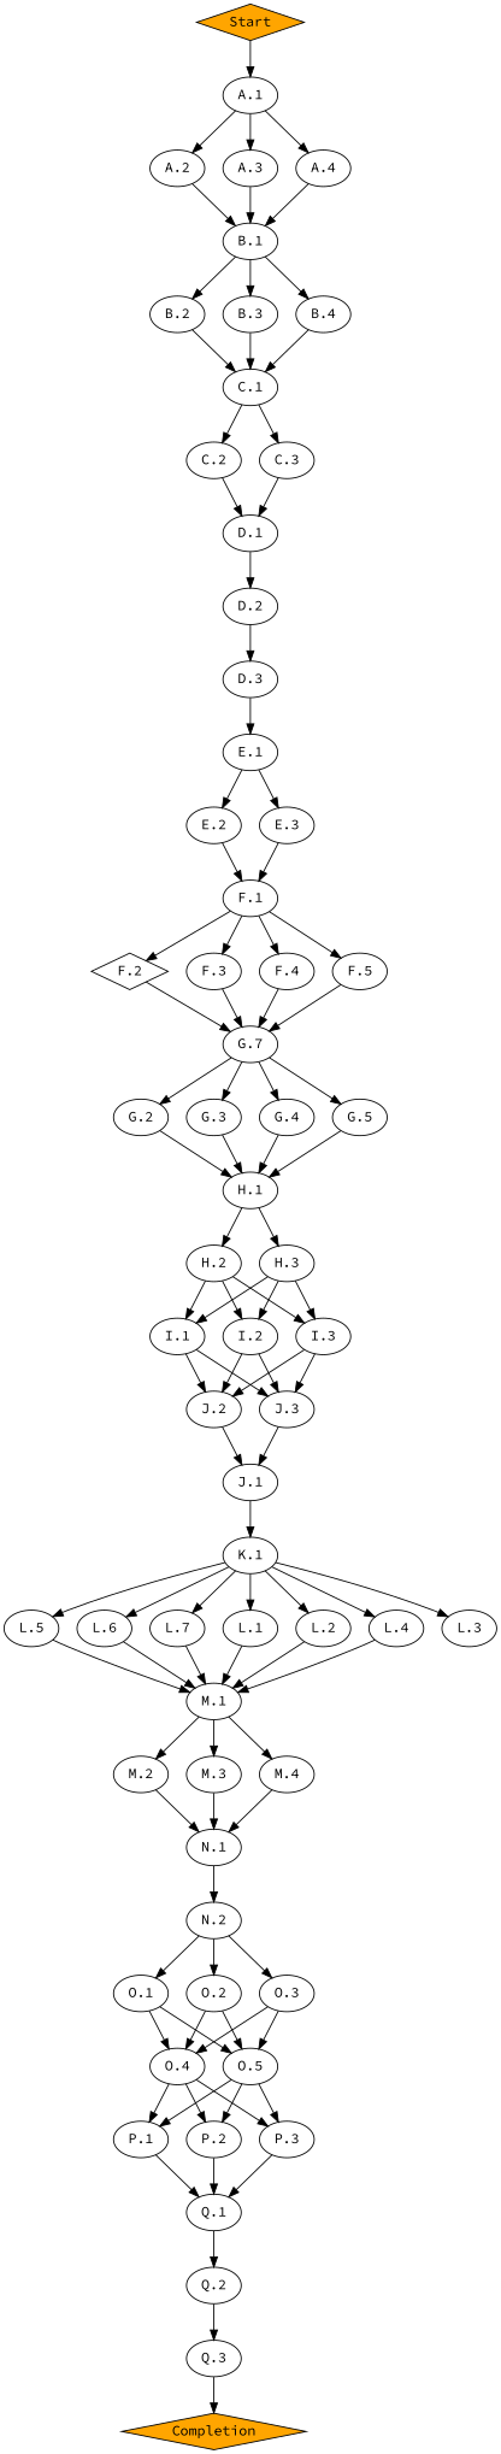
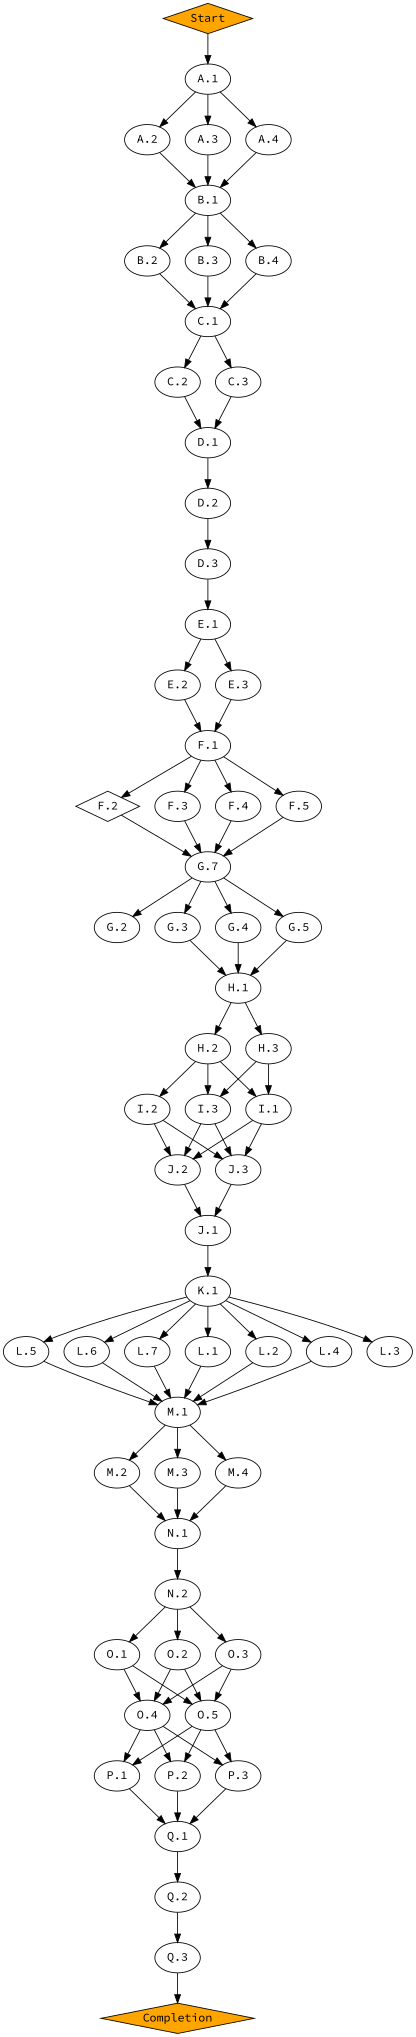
  digraph {
    fontname="Source Code Pro"
    node [fontname="Source Code Pro"]
    edge [fontname="Source Code Pro"]
    n1 [fillcolor=orange label=Start shape=diamond style=filled]
    n2 [label="A.1"]
    n3 [label="A.2"]
    n4 [label="A.3"]
    n5 [label="A.4"]
    n6 [label="B.1"]
    n7 [label="B.2"]
    n8 [label="B.3"]
    n9 [label="B.4"]
    n10 [label="C.1"]
    n11 [label="C.2"]
    n12 [label="C.3"]
    n13 [label="D.1"]
    n14 [label="D.2"]
    n15 [label="D.3"]
    n16 [label="E.1"]
    n17 [label="E.2"]
    n18 [label="E.3"]
    n19 [label="F.1"]
    n20 [label="F.2" shape=diamond]
    n21 [label="F.3"]
    n22 [label="F.4"]
    n23 [label="F.5"]
    n24 [label="G.7"]
    n25 [label="G.2"]
    n26 [label="G.3"]
    n27 [label="G.4"]
    n28 [label="G.5"]
    n29 [label="H.1"]
    n30 [label="H.2"]
    n31 [label="H.3"]
    n32 [label="I.1"]
    n33 [label="I.2"]
    n34 [label="I.3"]
    n35 [label="J.2"]
    n36 [label="J.3"]
    n37 [label="J.1"]
    n38 [label="K.1"]
    n39 [label="L.1"]
    n40 [label="L.2"]
    n41 [label="L.3"]
    n42 [label="L.4"]
    n43 [label="L.5"]
    n44 [label="L.6"]
    n45 [label="L.7"]
    n46 [label="M.1"]
    n47 [label="M.2"]
    n48 [label="M.3"]
    n49 [label="M.4"]
    n50 [label="N.1"]
    n51 [label="N.2"]
    n52 [label="O.1"]
    n53 [label="O.2"]
    n54 [label="O.3"]
    n55 [label="O.4"]
    n56 [label="O.5"]
    n57 [label="P.1"]
    n58 [label="P.2"]
    n59 [label="P.3"]
    n60 [label="Q.1"]
    n61 [label="Q.2"]
    n62 [label="Q.3"]
    n63 [fillcolor=orange label=Completion shape=diamond style=filled]
    n1 -> n2
    n2 -> n3
    n2 -> n4
    n2 -> n5
    n3 -> n6
    n4 -> n6
    n5 -> n6
    n6 -> n7
    n6 -> n8
    n6 -> n9
    n7 -> n10
    n8 -> n10
    n9 -> n10
    n10 -> n11
    n10 -> n12
    n11 -> n13
    n12 -> n13
    n13 -> n14
    n14 -> n15
    n15 -> n16
    n16 -> n17
    n16 -> n18
    n17 -> n19
    n18 -> n19
    n19 -> n20
    n19 -> n21
    n19 -> n22
    n19 -> n23
    n20 -> n24
    n21 -> n24
    n22 -> n24
    n23 -> n24
    n24 -> n25
    n24 -> n26
    n24 -> n27
    n24 -> n28
-   n25 -> n29
    n26 -> n29
    n27 -> n29
    n28 -> n29
    n29 -> n30
    n29 -> n31
    n30 -> n32
    n30 -> n33
    n30 -> n34
    n31 -> n32
-   n31 -> n33
    n31 -> n34
    n32 -> n35
    n32 -> n36
    n33 -> n35
    n33 -> n36
    n34 -> n35
    n34 -> n36
    n35 -> n37
    n36 -> n37
    n37 -> n38
    n38 -> n39
    n38 -> n40
    n38 -> n41
    n38 -> n42
    n38 -> n43
    n38 -> n44
    n38 -> n45
    n39 -> n46
    n40 -> n46
    n42 -> n46
    n43 -> n46
    n44 -> n46
    n45 -> n46
    n46 -> n47
    n46 -> n48
    n46 -> n49
    n47 -> n50
    n48 -> n50
    n49 -> n50
    n50 -> n51
    n51 -> n52
    n51 -> n53
    n51 -> n54
    n52 -> n55
    n52 -> n56
    n53 -> n55
    n53 -> n56
    n54 -> n55
    n54 -> n56
    n55 -> n57
    n55 -> n58
    n55 -> n59
    n56 -> n57
    n56 -> n58
    n56 -> n59
    n57 -> n60
    n58 -> n60
    n59 -> n60
    n60 -> n61
    n61 -> n62
    n62 -> n63
  }
